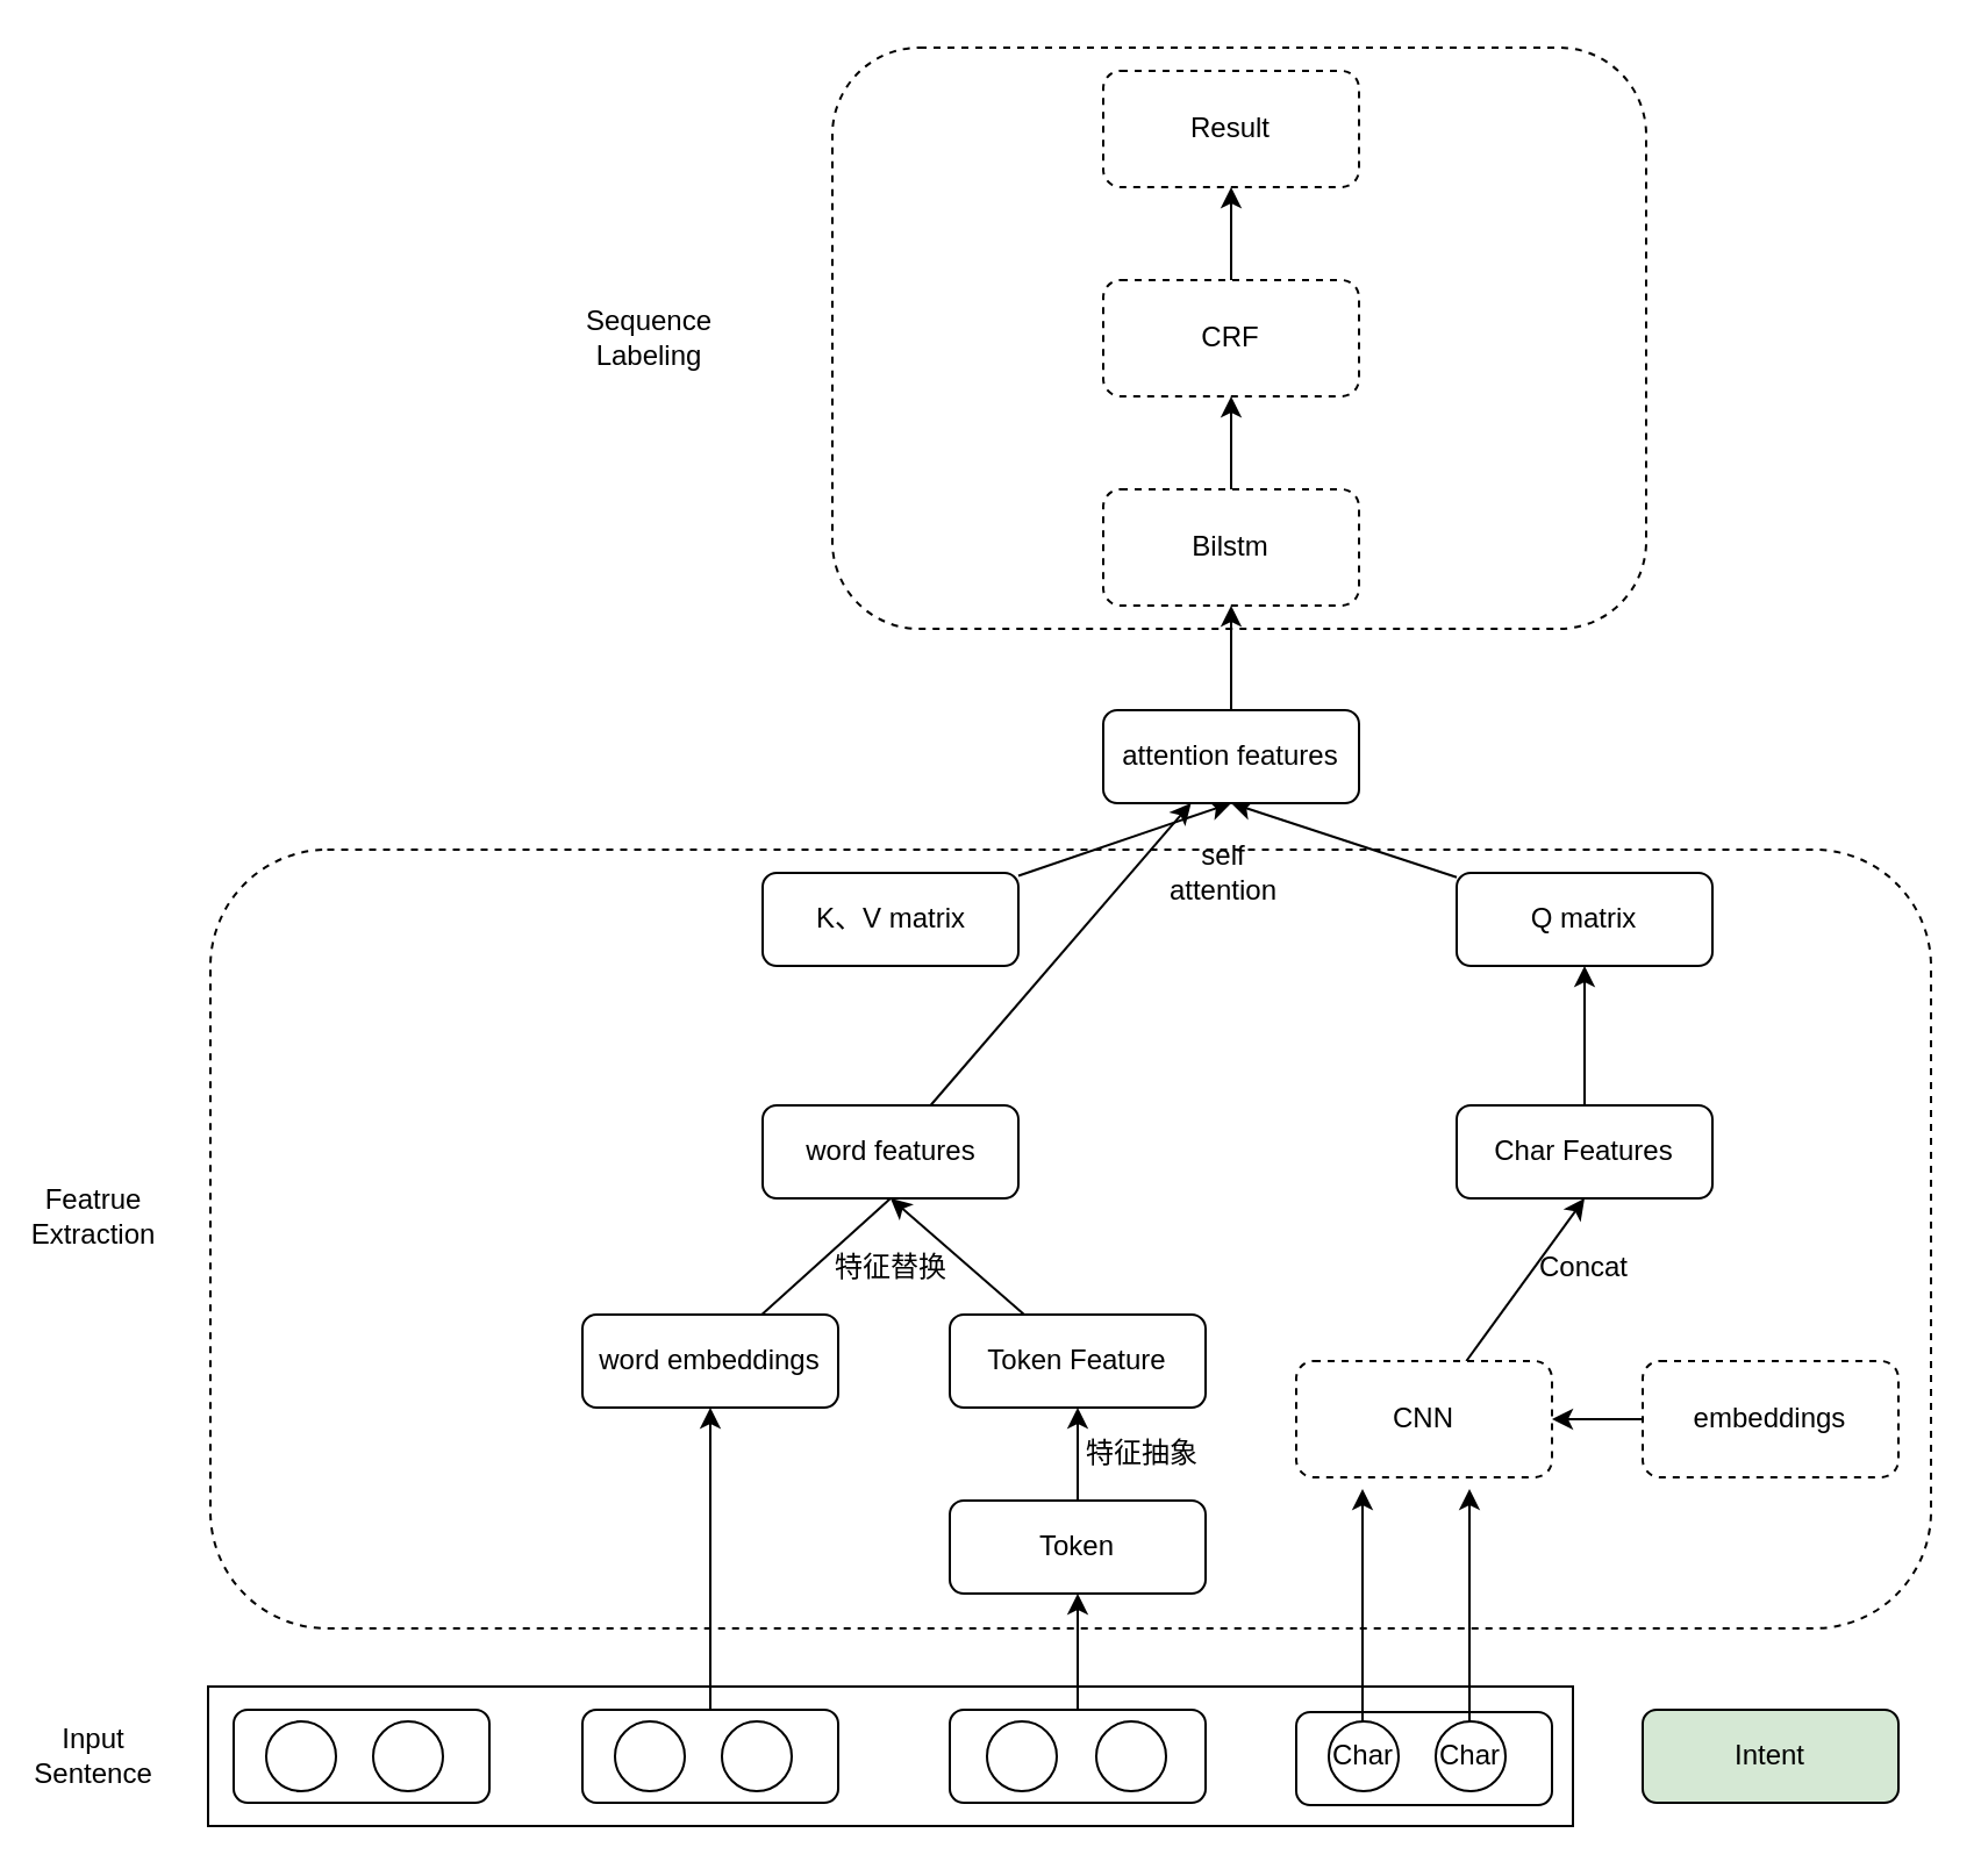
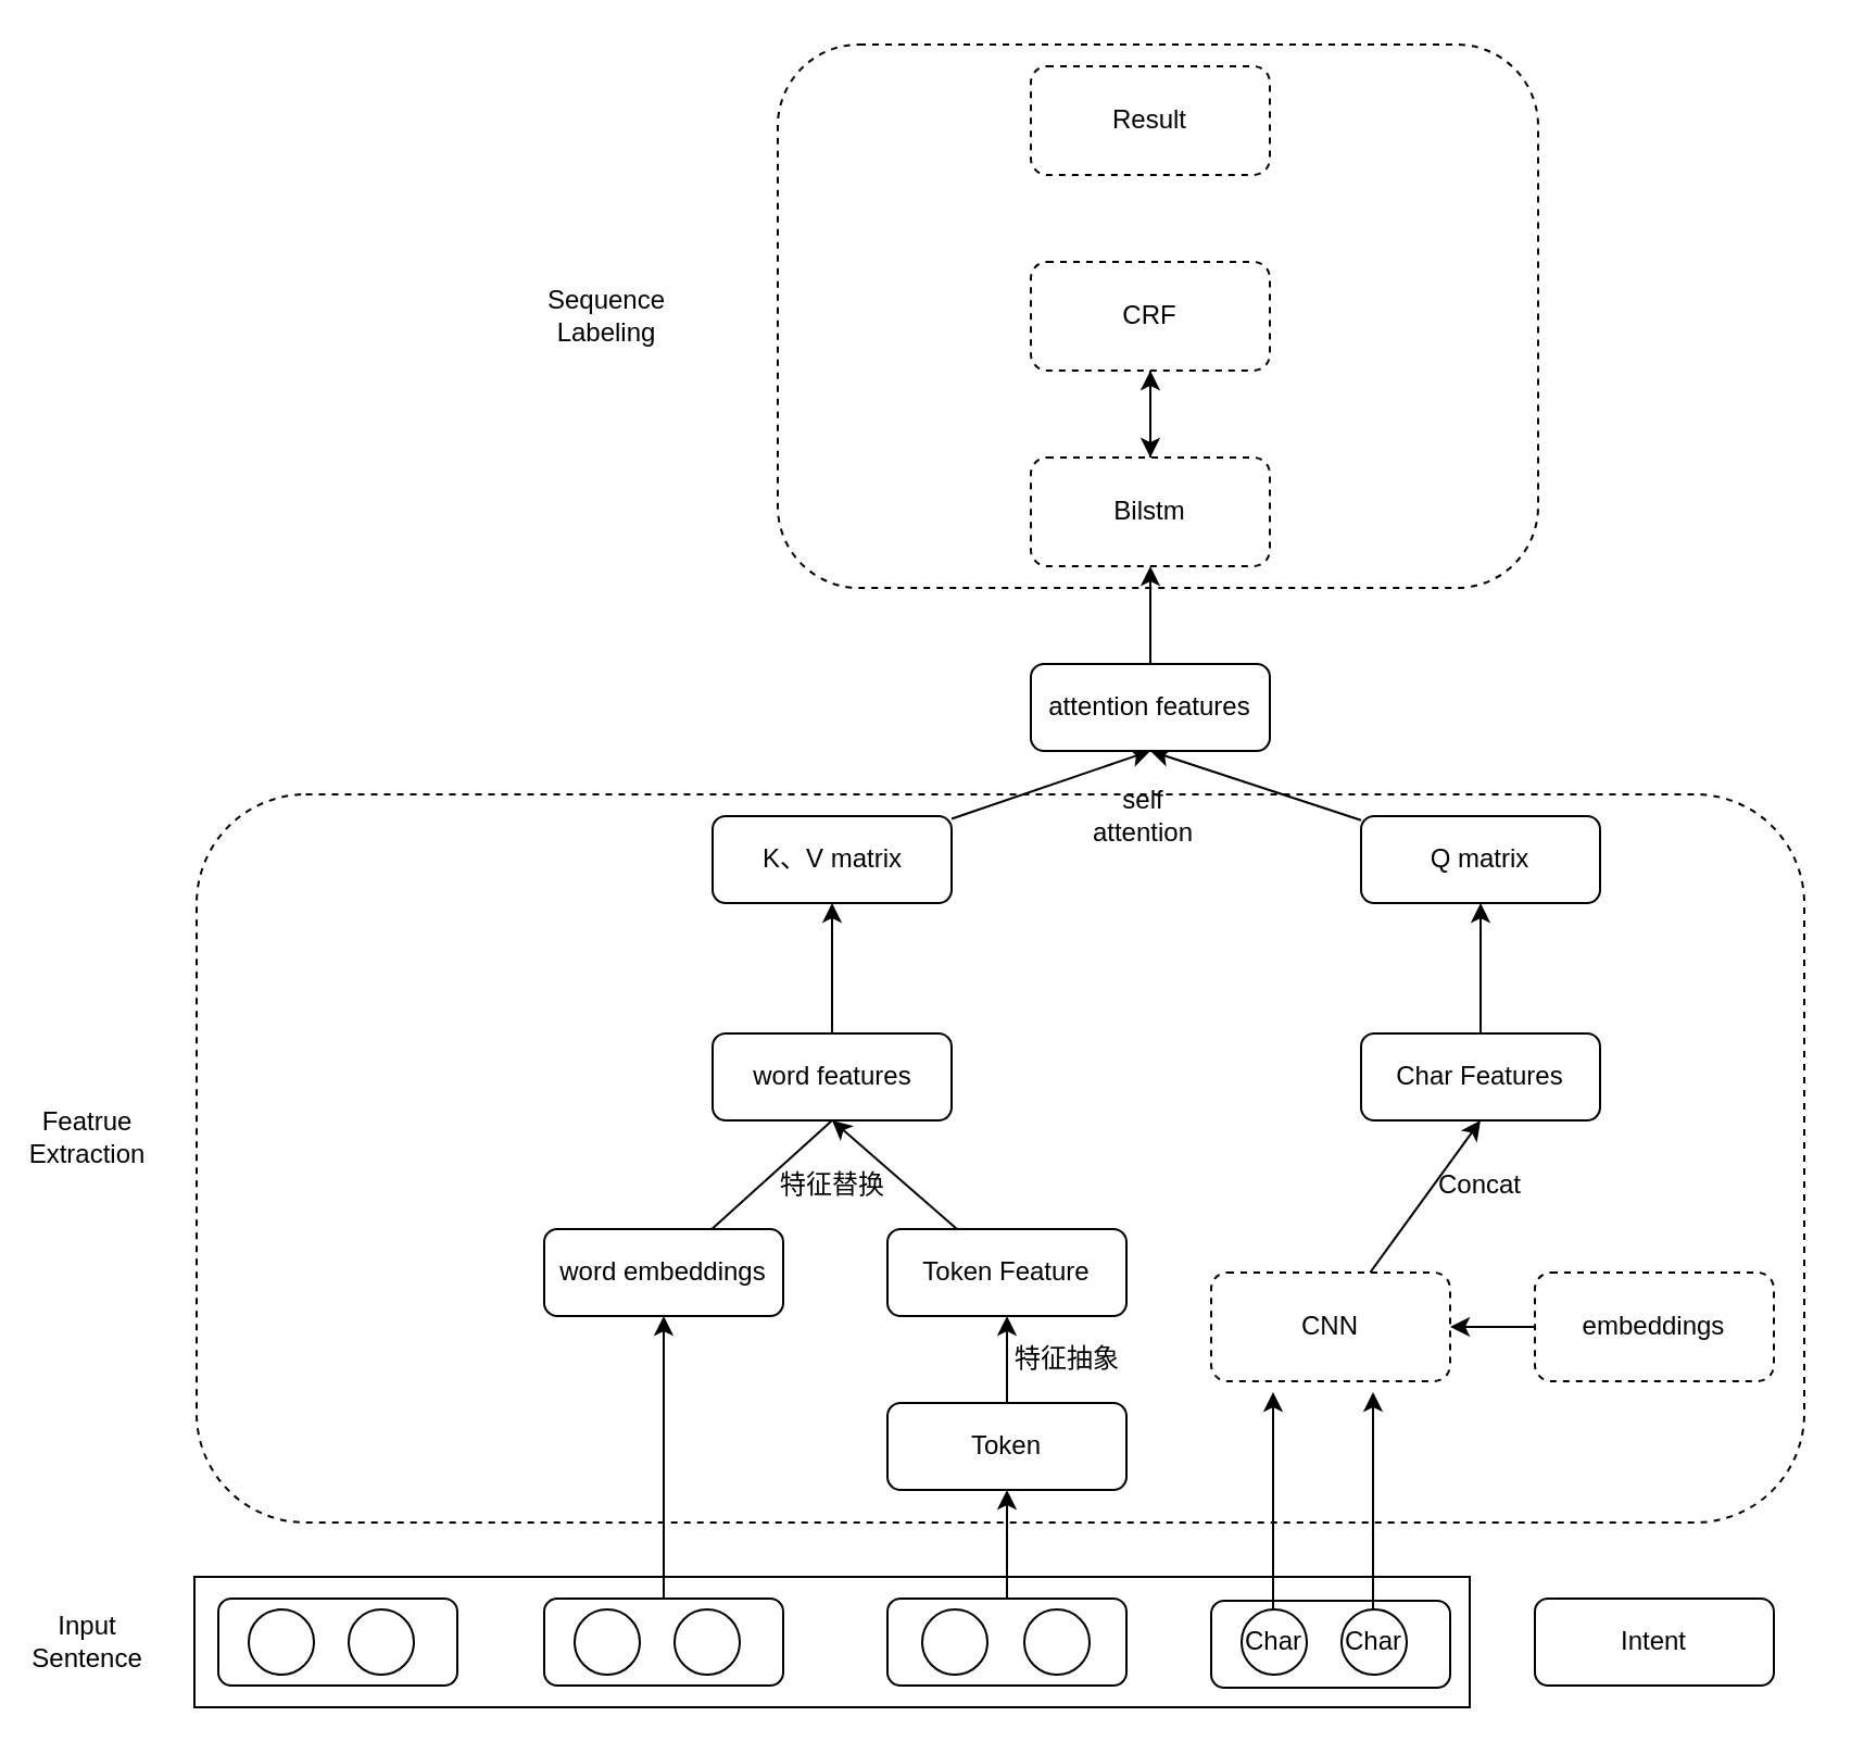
  <mxCell id="0" />
  <mxCell id="1" parent="0" />
  <mxCell id="2" value="" style="rounded=1;whiteSpace=wrap;html=1;dashed=1;" vertex="1" parent="1"><mxGeometry x="357.5" y="20" width="350" height="250" as="geometry" /></mxCell>
  <mxCell id="3" value="" style="rounded=1;whiteSpace=wrap;html=1;dashed=1;" vertex="1" parent="1"><mxGeometry x="90" y="365" width="740" height="335" as="geometry" /></mxCell>
  <mxCell id="4" value="" style="rounded=0;orthogonalLoop=1;jettySize=auto;html=1;entryX=0.5;entryY=1;entryDx=0;entryDy=0;" edge="1" parent="1" source="5" target="28"><mxGeometry relative="1" as="geometry"><mxPoint x="612" y="545" as="targetPoint" /></mxGeometry></mxCell>
  <mxCell id="5" value="CNN" style="rounded=1;whiteSpace=wrap;html=1;dashed=1;" vertex="1" parent="1"><mxGeometry x="557" y="585" width="110" height="50" as="geometry" /></mxCell>
  <mxCell id="6" value="" style="rounded=0;whiteSpace=wrap;html=1;" vertex="1" parent="1"><mxGeometry x="89" y="725" width="587" height="60" as="geometry" /></mxCell>
  <mxCell id="7" value="" style="rounded=1;whiteSpace=wrap;html=1;" vertex="1" parent="1"><mxGeometry x="100" y="735" width="110" height="40" as="geometry" /></mxCell>
  <mxCell id="8" value="" style="ellipse;whiteSpace=wrap;html=1;aspect=fixed;" vertex="1" parent="1"><mxGeometry x="114" y="740" width="30" height="30" as="geometry" /></mxCell>
  <mxCell id="9" value="" style="ellipse;whiteSpace=wrap;html=1;aspect=fixed;" vertex="1" parent="1"><mxGeometry x="160" y="740" width="30" height="30" as="geometry" /></mxCell>
  <mxCell id="10" value="" style="edgeStyle=none;rounded=0;orthogonalLoop=1;jettySize=auto;html=1;" edge="1" parent="1" source="11" target="33"><mxGeometry relative="1" as="geometry" /></mxCell>
  <mxCell id="11" value="" style="rounded=1;whiteSpace=wrap;html=1;" vertex="1" parent="1"><mxGeometry x="250" y="735" width="110" height="40" as="geometry" /></mxCell>
  <mxCell id="12" value="" style="ellipse;whiteSpace=wrap;html=1;aspect=fixed;" vertex="1" parent="1"><mxGeometry x="264" y="740" width="30" height="30" as="geometry" /></mxCell>
  <mxCell id="13" value="" style="ellipse;whiteSpace=wrap;html=1;aspect=fixed;" vertex="1" parent="1"><mxGeometry x="310" y="740" width="30" height="30" as="geometry" /></mxCell>
  <mxCell id="14" value="" style="edgeStyle=none;rounded=0;orthogonalLoop=1;jettySize=auto;html=1;" edge="1" parent="1" source="15" target="31"><mxGeometry relative="1" as="geometry" /></mxCell>
  <mxCell id="15" value="" style="rounded=1;whiteSpace=wrap;html=1;" vertex="1" parent="1"><mxGeometry x="408" y="735" width="110" height="40" as="geometry" /></mxCell>
  <mxCell id="16" value="" style="ellipse;whiteSpace=wrap;html=1;aspect=fixed;" vertex="1" parent="1"><mxGeometry x="424" y="740" width="30" height="30" as="geometry" /></mxCell>
  <mxCell id="17" value="" style="ellipse;whiteSpace=wrap;html=1;aspect=fixed;" vertex="1" parent="1"><mxGeometry x="471" y="740" width="30" height="30" as="geometry" /></mxCell>
  <mxCell id="18" value="" style="rounded=1;whiteSpace=wrap;html=1;" vertex="1" parent="1"><mxGeometry x="557" y="736" width="110" height="40" as="geometry" /></mxCell>
  <mxCell id="19" value="" style="ellipse;whiteSpace=wrap;html=1;aspect=fixed;" vertex="1" parent="1"><mxGeometry x="571" y="740" width="30" height="30" as="geometry" /></mxCell>
  <mxCell id="20" value="" style="ellipse;whiteSpace=wrap;html=1;aspect=fixed;" vertex="1" parent="1"><mxGeometry x="617" y="740" width="30" height="30" as="geometry" /></mxCell>
  <mxCell id="21" value="Input Sentence" style="text;html=1;strokeColor=none;fillColor=none;align=center;verticalAlign=middle;whiteSpace=wrap;rounded=0;" vertex="1" parent="1"><mxGeometry x="20" y="745" width="40" height="20" as="geometry" /></mxCell>
- <mxCell id="22" value="Intent" style="rounded=1;whiteSpace=wrap;html=1;fillColor=#d5e8d4;" vertex="1" parent="1"><mxGeometry x="706" y="735" width="110" height="40" as="geometry" /></mxCell>
+ <mxCell id="22" value="Intent" style="rounded=1;whiteSpace=wrap;html=1;" vertex="1" parent="1"><mxGeometry x="706" y="735" width="110" height="40" as="geometry" /></mxCell>
  <mxCell id="23" value="Char" style="text;html=1;strokeColor=none;fillColor=none;align=center;verticalAlign=middle;whiteSpace=wrap;rounded=0;" vertex="1" parent="1"><mxGeometry x="566" y="745" width="40" height="20" as="geometry" /></mxCell>
  <mxCell id="24" value="Char" style="text;html=1;strokeColor=none;fillColor=none;align=center;verticalAlign=middle;whiteSpace=wrap;rounded=0;" vertex="1" parent="1"><mxGeometry x="612" y="745" width="40" height="20" as="geometry" /></mxCell>
  <mxCell id="25" value="" style="edgeStyle=none;rounded=0;orthogonalLoop=1;jettySize=auto;html=1;" edge="1" parent="1" source="26" target="5"><mxGeometry relative="1" as="geometry"><mxPoint x="761" y="545" as="targetPoint" /></mxGeometry></mxCell>
  <mxCell id="26" value="embeddings" style="rounded=1;whiteSpace=wrap;html=1;dashed=1;" vertex="1" parent="1"><mxGeometry x="706" y="585" width="110" height="50" as="geometry" /></mxCell>
  <mxCell id="27" value="" style="edgeStyle=none;rounded=0;orthogonalLoop=1;jettySize=auto;html=1;" edge="1" parent="1" source="28" target="45"><mxGeometry relative="1" as="geometry" /></mxCell>
  <mxCell id="28" value="Char Features" style="rounded=1;whiteSpace=wrap;html=1;" vertex="1" parent="1"><mxGeometry x="626" y="475" width="110" height="40" as="geometry" /></mxCell>
  <mxCell id="29" value="Concat" style="text;html=1;strokeColor=none;fillColor=none;align=center;verticalAlign=middle;whiteSpace=wrap;rounded=0;" vertex="1" parent="1"><mxGeometry x="661" y="535" width="40" height="20" as="geometry" /></mxCell>
  <mxCell id="30" value="" style="edgeStyle=none;rounded=0;orthogonalLoop=1;jettySize=auto;html=1;" edge="1" parent="1" source="31" target="35"><mxGeometry relative="1" as="geometry" /></mxCell>
  <mxCell id="31" value="Token" style="rounded=1;whiteSpace=wrap;html=1;" vertex="1" parent="1"><mxGeometry x="408" y="645" width="110" height="40" as="geometry" /></mxCell>
  <mxCell id="32" value="" style="edgeStyle=none;rounded=0;orthogonalLoop=1;jettySize=auto;html=1;entryX=0.5;entryY=1;entryDx=0;entryDy=0;endArrow=none;" edge="1" parent="1" source="33" target="38"><mxGeometry relative="1" as="geometry"><mxPoint x="305" y="485" as="targetPoint" /></mxGeometry></mxCell>
  <mxCell id="33" value="word embeddings" style="rounded=1;whiteSpace=wrap;html=1;" vertex="1" parent="1"><mxGeometry x="250" y="565" width="110" height="40" as="geometry" /></mxCell>
  <mxCell id="34" value="" style="edgeStyle=none;rounded=0;orthogonalLoop=1;jettySize=auto;html=1;entryX=0.5;entryY=1;entryDx=0;entryDy=0;" edge="1" parent="1" source="35" target="38"><mxGeometry relative="1" as="geometry"><mxPoint x="463" y="485" as="targetPoint" /></mxGeometry></mxCell>
  <mxCell id="35" value="Token Feature" style="rounded=1;whiteSpace=wrap;html=1;" vertex="1" parent="1"><mxGeometry x="408" y="565" width="110" height="40" as="geometry" /></mxCell>
  <mxCell id="36" value="特征抽象" style="text;html=1;strokeColor=none;fillColor=none;align=center;verticalAlign=middle;whiteSpace=wrap;rounded=0;" vertex="1" parent="1"><mxGeometry x="466" y="615" width="50" height="20" as="geometry" /></mxCell>
- <mxCell id="37" value="" style="edgeStyle=none;rounded=0;orthogonalLoop=1;jettySize=auto;html=1;" edge="1" parent="1" source="38" target="47"><mxGeometry relative="1" as="geometry" /></mxCell>
+ <mxCell id="37" value="" style="edgeStyle=none;rounded=0;orthogonalLoop=1;jettySize=auto;html=1;" edge="1" parent="1" source="38" target="40"><mxGeometry relative="1" as="geometry" /></mxCell>
  <mxCell id="38" value="word features" style="rounded=1;whiteSpace=wrap;html=1;" vertex="1" parent="1"><mxGeometry x="327.5" y="475" width="110" height="40" as="geometry" /></mxCell>
  <mxCell id="39" value="" style="edgeStyle=none;rounded=0;orthogonalLoop=1;jettySize=auto;html=1;entryX=0.5;entryY=1;entryDx=0;entryDy=0;" edge="1" parent="1" source="40" target="47"><mxGeometry relative="1" as="geometry"><mxPoint x="382.5" y="295" as="targetPoint" /></mxGeometry></mxCell>
  <mxCell id="40" value="K、V matrix" style="rounded=1;whiteSpace=wrap;html=1;" vertex="1" parent="1"><mxGeometry x="327.5" y="375" width="110" height="40" as="geometry" /></mxCell>
  <mxCell id="41" value="特征替换" style="text;html=1;strokeColor=none;fillColor=none;align=center;verticalAlign=middle;whiteSpace=wrap;rounded=0;" vertex="1" parent="1"><mxGeometry x="357.5" y="535" width="50" height="20" as="geometry" /></mxCell>
  <mxCell id="42" value="" style="edgeStyle=orthogonalEdgeStyle;rounded=0;orthogonalLoop=1;jettySize=auto;html=1;" edge="1" parent="1"><mxGeometry relative="1" as="geometry"><mxPoint x="585.5" y="740" as="sourcePoint" /><mxPoint x="585.5" y="640" as="targetPoint" /></mxGeometry></mxCell>
  <mxCell id="43" value="" style="edgeStyle=orthogonalEdgeStyle;rounded=0;orthogonalLoop=1;jettySize=auto;html=1;" edge="1" parent="1"><mxGeometry relative="1" as="geometry"><mxPoint x="631.5" y="740" as="sourcePoint" /><mxPoint x="631.5" y="640" as="targetPoint" /></mxGeometry></mxCell>
  <mxCell id="44" value="" style="edgeStyle=none;rounded=0;orthogonalLoop=1;jettySize=auto;html=1;entryX=0.5;entryY=1;entryDx=0;entryDy=0;" edge="1" parent="1" source="45" target="47"><mxGeometry relative="1" as="geometry"><mxPoint x="681" y="295" as="targetPoint" /></mxGeometry></mxCell>
  <mxCell id="45" value="Q matrix" style="rounded=1;whiteSpace=wrap;html=1;" vertex="1" parent="1"><mxGeometry x="626" y="375" width="110" height="40" as="geometry" /></mxCell>
  <mxCell id="46" value="" style="edgeStyle=none;rounded=0;orthogonalLoop=1;jettySize=auto;html=1;" edge="1" parent="1" source="47" target="50"><mxGeometry relative="1" as="geometry" /></mxCell>
  <mxCell id="47" value="attention features" style="rounded=1;whiteSpace=wrap;html=1;" vertex="1" parent="1"><mxGeometry x="474" y="305" width="110" height="40" as="geometry" /></mxCell>
  <mxCell id="48" value="self attention" style="text;html=1;strokeColor=none;fillColor=none;align=center;verticalAlign=middle;whiteSpace=wrap;rounded=0;" vertex="1" parent="1"><mxGeometry x="501" y="365" width="50" height="20" as="geometry" /></mxCell>
  <mxCell id="49" value="" style="edgeStyle=none;rounded=0;orthogonalLoop=1;jettySize=auto;html=1;" edge="1" parent="1" source="50"><mxGeometry relative="1" as="geometry"><mxPoint x="529" y="170" as="targetPoint" /></mxGeometry></mxCell>
  <mxCell id="50" value="Bilstm" style="rounded=1;whiteSpace=wrap;html=1;dashed=1;" vertex="1" parent="1"><mxGeometry x="474" y="210" width="110" height="50" as="geometry" /></mxCell>
- <mxCell id="51" value="" style="edgeStyle=none;rounded=0;orthogonalLoop=1;jettySize=auto;html=1;" edge="1" parent="1" source="52" target="53"><mxGeometry relative="1" as="geometry" /></mxCell>
+ <mxCell id="51" value="" style="edgeStyle=none;rounded=0;orthogonalLoop=1;jettySize=auto;html=1;" edge="1" parent="1" source="52" target="50"><mxGeometry relative="1" as="geometry" /></mxCell>
  <mxCell id="52" value="CRF" style="rounded=1;whiteSpace=wrap;html=1;dashed=1;" vertex="1" parent="1"><mxGeometry x="474" y="120" width="110" height="50" as="geometry" /></mxCell>
  <mxCell id="53" value="Result" style="rounded=1;whiteSpace=wrap;html=1;dashed=1;" vertex="1" parent="1"><mxGeometry x="474" y="30" width="110" height="50" as="geometry" /></mxCell>
  <mxCell id="54" value="Featrue Extraction" style="text;html=1;strokeColor=none;fillColor=none;align=center;verticalAlign=middle;whiteSpace=wrap;rounded=0;" vertex="1" parent="1"><mxGeometry x="20" y="512.5" width="40" height="20" as="geometry" /></mxCell>
  <mxCell id="55" value="Sequence Labeling" style="text;html=1;strokeColor=none;fillColor=none;align=center;verticalAlign=middle;whiteSpace=wrap;rounded=0;" vertex="1" parent="1"><mxGeometry x="259" y="135" width="40" height="20" as="geometry" /></mxCell>
